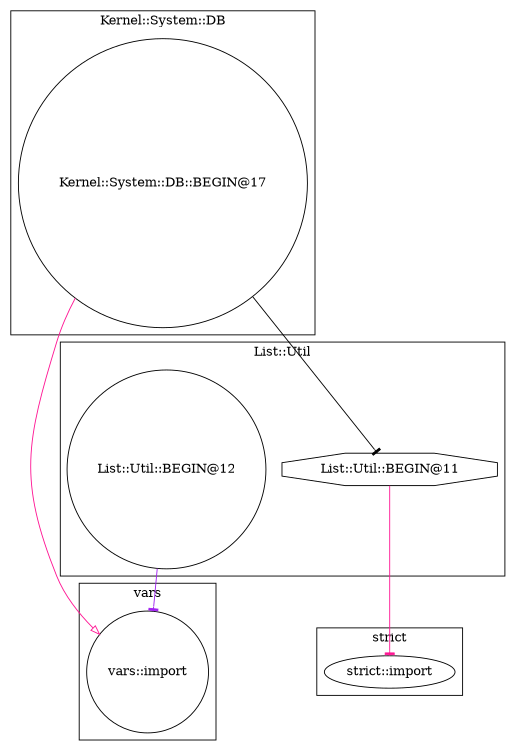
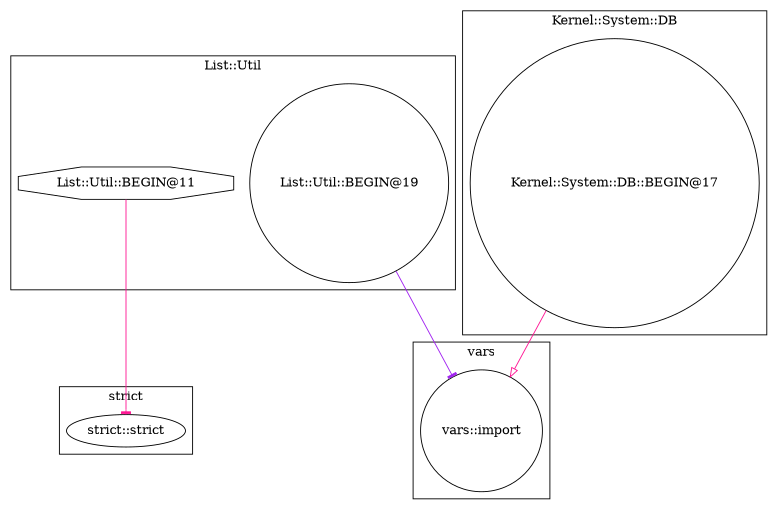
  digraph {
    node [shape=circle]
    edge [arrowhead=tee color=deeppink]
-   "strict::import" [shape=ellipse]
+   "strict::import" [shape=ellipse label="strict::strict"]
    "vars::import"
    "Kernel::System::DB::BEGIN@17"
    "List::Util::BEGIN@11" [shape=octagon]
-   "List::Util::BEGIN@12"
+   "List::Util::BEGIN@12" [label="List::Util::BEGIN@19"]
    subgraph cluster_1 {
      label="strict"
      "strict::import"
    }
    subgraph cluster_2 {
      label=vars
      "vars::import"
    }
    subgraph cluster_3 {
      label="Kernel::System::DB"
      "Kernel::System::DB::BEGIN@17"
    }
    subgraph cluster_4 {
      label="List::Util"
      "List::Util::BEGIN@11"
      "List::Util::BEGIN@12"
    }
    "Kernel::System::DB::BEGIN@17" -> "vars::import" [arrowhead=onormal]
-   "Kernel::System::DB::BEGIN@17" -> "List::Util::BEGIN@11" [color=black]
    "List::Util::BEGIN@11" -> "strict::import"
    "List::Util::BEGIN@12" -> "vars::import" [color=purple]
  }
